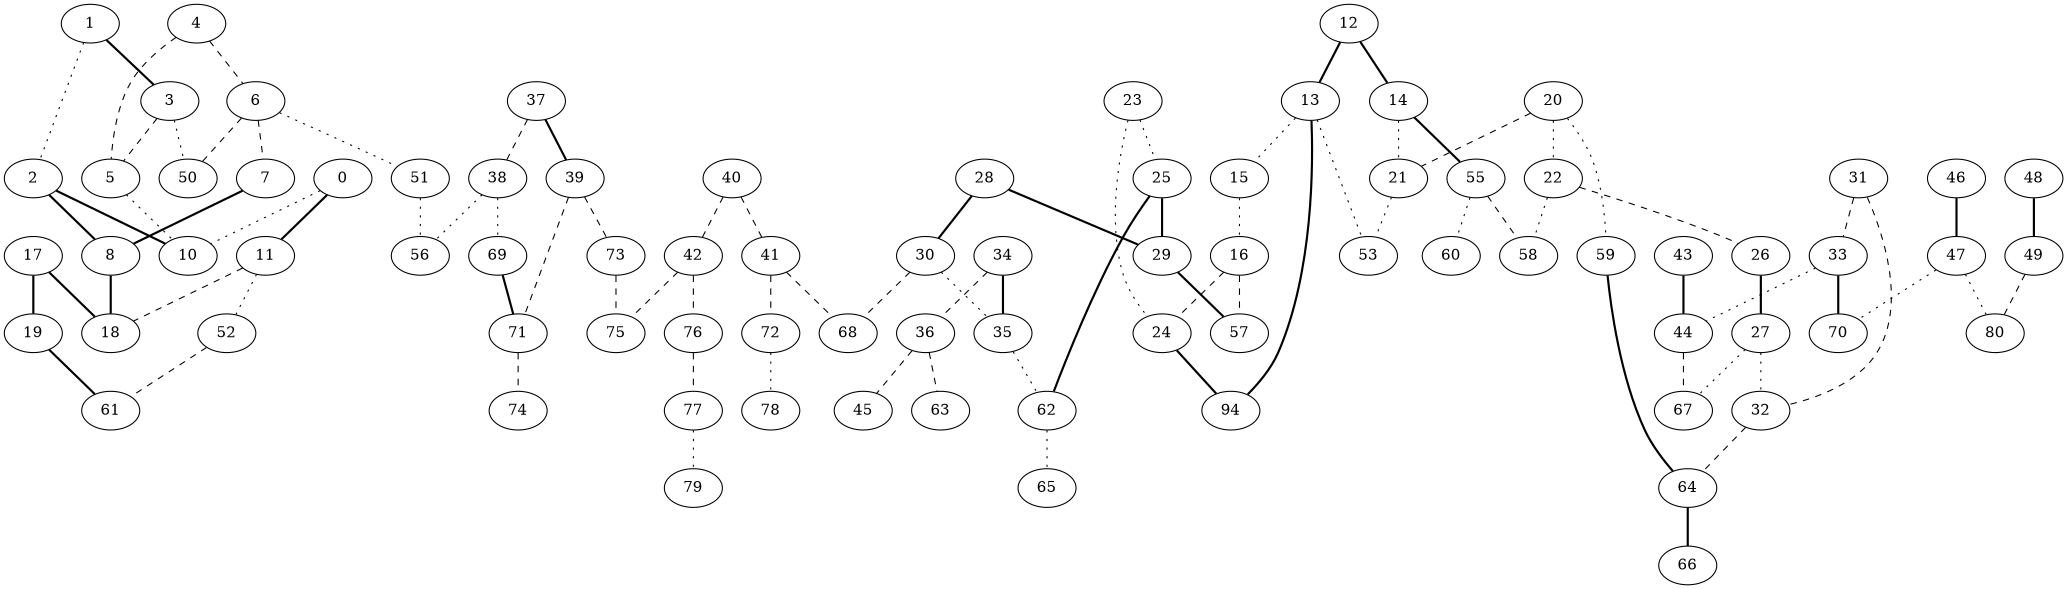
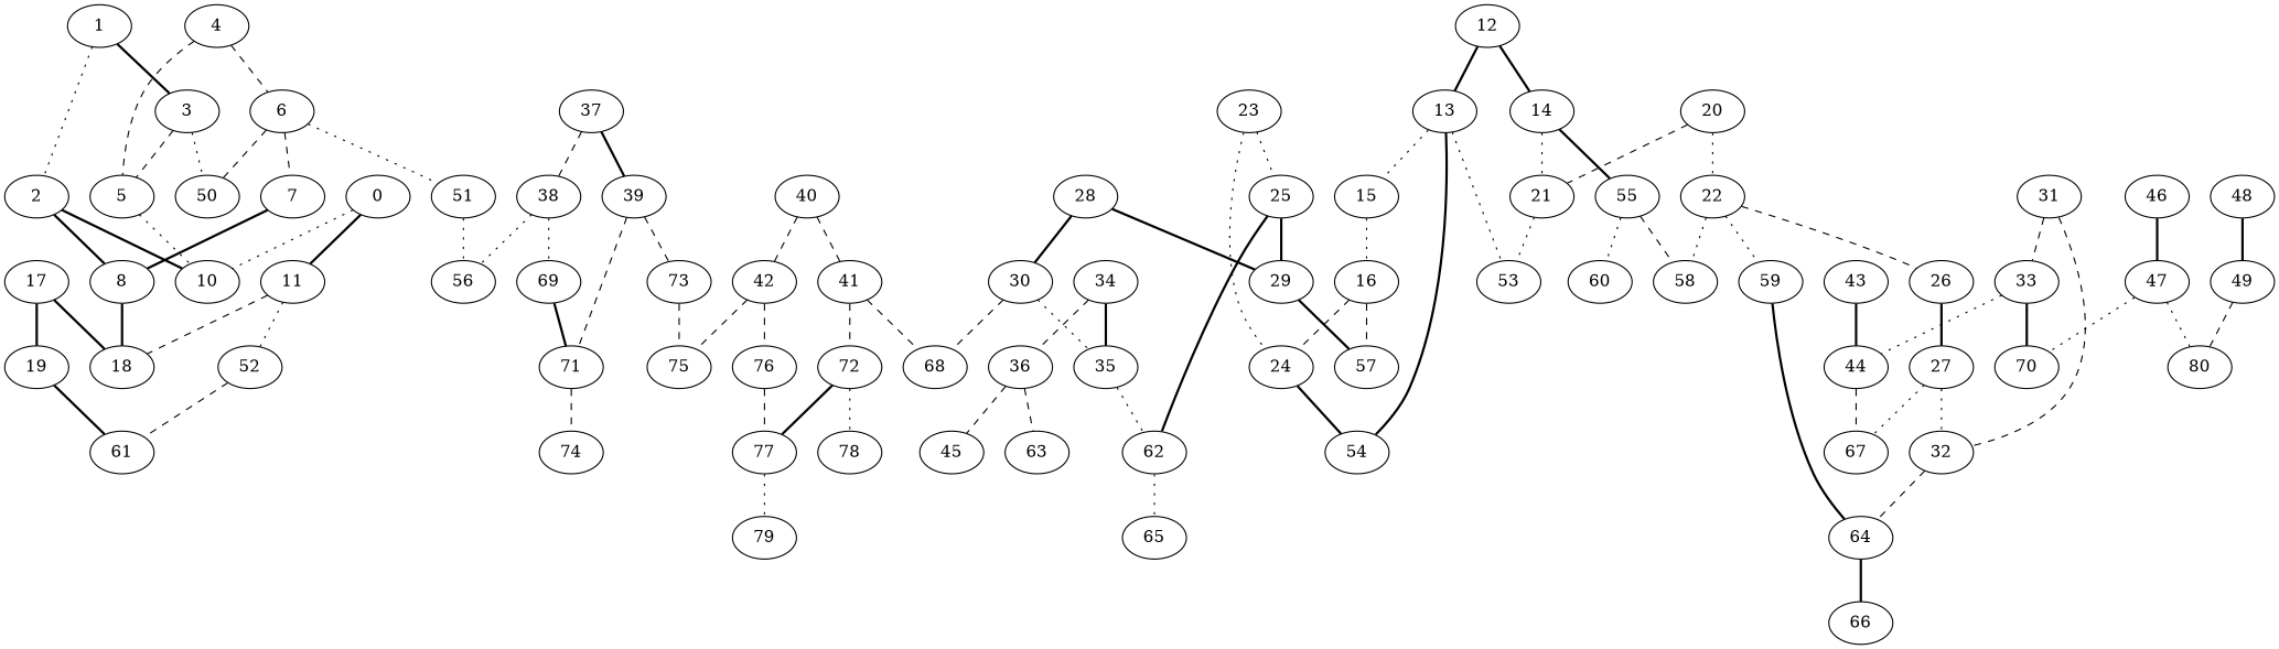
  graph {
    edge [style=dashed]
    1
    2
    3
    8
    10
    5
    50
    18
    4
    6
    7
    51
    56
    n14 [label=0]
    11
    52
    61
    12
    13
    14
    15
    53
-   54 [label=94]
+   54
    21
    55
    16
    58
    60
    24
    57
    17
    19
    20
    22
    26
    59
    27
    64
    23
    25
    29
    62
    65
    32
    67
    28
    30
    35
    68
    31
    33
    44
    70
    66
    34
    36
    63
    45
    37
    38
    39
    69
    71
    73
    74
    75
    40
    41
    42
    72
    76
    77
    78
    43
    46
    47
    80
    48
    49
    79
    1 -- 2 [style=dotted]
    1 -- 3 [style=bold]
    2 -- 8 [style=bold]
    2 -- 10 [style=bold]
    3 -- 5
    3 -- 50 [style=dotted]
    8 -- 18 [style=bold]
    5 -- 10 [style=dotted]
    4 -- 5
    4 -- 6
    6 -- 50
    6 -- 7
    6 -- 51 [style=dotted]
    7 -- 8 [style=bold]
    51 -- 56 [style=dotted]
    n14 -- 10 [style=dotted]
    n14 -- 11 [style=bold]
    11 -- 18
    11 -- 52 [style=dotted]
    52 -- 61
    12 -- 13 [style=bold]
    12 -- 14 [style=bold]
    13 -- 15 [style=dotted]
    13 -- 53 [style=dotted]
    13 -- 54 [style=bold]
    14 -- 21 [style=dotted]
    14 -- 55 [style=bold]
    15 -- 16 [style=dotted]
    21 -- 53 [style=dotted]
    55 -- 58
    55 -- 60 [style=dotted]
    16 -- 24
    16 -- 57
    24 -- 54 [style=bold]
    17 -- 18 [style=bold]
    17 -- 19 [style=bold]
    19 -- 61 [style=bold]
    20 -- 21
    20 -- 22 [style=dotted]
    22 -- 58 [style=dotted]
    22 -- 26
-   20 -- 59 [style=dotted]
+   22 -- 59 [style=dotted]
    26 -- 27 [style=bold]
    59 -- 64 [style=bold]
    27 -- 32 [style=dotted]
    27 -- 67 [style=dotted]
    64 -- 66 [style=bold]
    23 -- 24 [style=dotted]
    23 -- 25 [style=dotted]
    25 -- 29 [style=bold]
    25 -- 62 [style=bold]
    29 -- 57 [style=bold]
    62 -- 65 [style=dotted]
    32 -- 64
    28 -- 29 [style=bold]
    28 -- 30 [style=bold]
    30 -- 35 [style=dotted]
    30 -- 68
    35 -- 62 [style=dotted]
    31 -- 32
    31 -- 33
    33 -- 44 [style=dotted]
    33 -- 70 [style=bold]
    44 -- 67
    34 -- 35 [style=bold]
    34 -- 36
    36 -- 63
    36 -- 45
    37 -- 38
    37 -- 39 [style=bold]
    38 -- 56 [style=dotted]
    38 -- 69 [style=dotted]
    39 -- 71
    39 -- 73
    69 -- 71 [style=bold]
    71 -- 74
    73 -- 75
    40 -- 41
    40 -- 42
    41 -- 68
    41 -- 72
    42 -- 75
    42 -- 76
+   72 -- 77 [style=bold]
    72 -- 78 [style=dotted]
    76 -- 77
    77 -- 79 [style=dotted]
    43 -- 44 [style=bold]
    46 -- 47 [style=bold]
    47 -- 70 [style=dotted]
    47 -- 80 [style=dotted]
    48 -- 49 [style=bold]
    49 -- 80
  }
